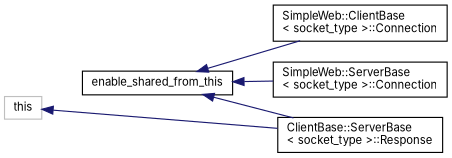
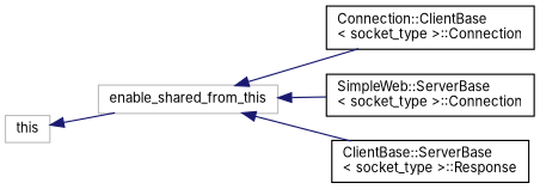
  digraph {
    fontname=Inter
    rankdir=LR
    node [color=black fillcolor=white fontname=Inter fontsize=10 shape=record style=filled]
    edge [color=midnightblue dir=back fontname=Inter fontsize=10 labelfontname=Helvetica labelfontsize=10 style=solid]
-   n1 [height=0.2 label=enable_shared_from_this width=0.4]
-   n2 [height=0.2 label="SimpleWeb::ClientBase\l\< socket_type \>::Connection" width=0.4]
+   n1 [color=grey75 height=0.2 label=enable_shared_from_this width=0.4]
+   n2 [height=0.2 label="Connection::ClientBase\l\< socket_type \>::Connection" width=0.4]
    n3 [height=0.2 label="SimpleWeb::ServerBase\l\< socket_type \>::Connection" width=0.4]
    n4 [height=0.2 label="ClientBase::ServerBase\l\< socket_type \>::Response" width=0.4]
    n5 [color=grey75 height=0.2 label=this width=0.4]
    n1 -> n2
    n1 -> n3
    n1 -> n4
-   n5 -> n4
+   n5 -> n1
  }
